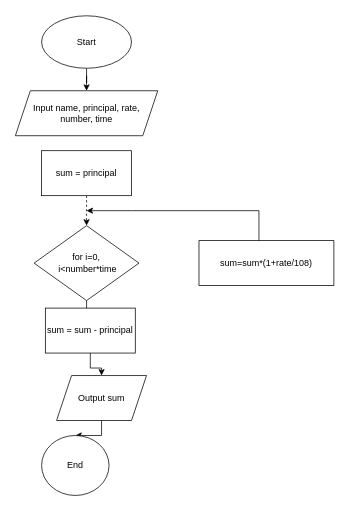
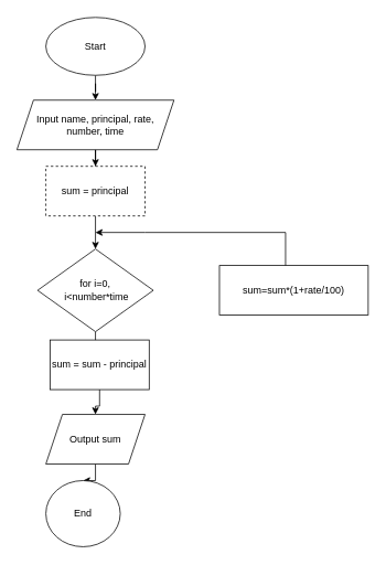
  <mxCell id="0" />
  <mxCell id="1" parent="0" />
  <mxCell id="2" value="" style="edgeStyle=orthogonalEdgeStyle;rounded=0;orthogonalLoop=1;jettySize=auto;html=1;" parent="1" source="3" target="5" edge="1"><mxGeometry relative="1" as="geometry" /></mxCell>
  <mxCell id="3" value="Start" style="ellipse;whiteSpace=wrap;html=1;" parent="1" vertex="1"><mxGeometry x="55" y="20" width="120" height="70" as="geometry" /></mxCell>
+ <mxCell id="4" value="" style="edgeStyle=orthogonalEdgeStyle;rounded=0;orthogonalLoop=1;jettySize=auto;html=1;" parent="1" source="5" target="7" edge="1"><mxGeometry relative="1" as="geometry" /></mxCell>
  <mxCell id="5" value="Input name, principal, rate, number, time" style="shape=parallelogram;perimeter=parallelogramPerimeter;whiteSpace=wrap;html=1;fixedSize=1;" parent="1" vertex="1"><mxGeometry x="20" y="120" width="190" height="60" as="geometry" /></mxCell>
- <mxCell id="6" value="" style="edgeStyle=orthogonalEdgeStyle;rounded=0;orthogonalLoop=1;jettySize=auto;html=1;dashed=1;" parent="1" source="7" target="9" edge="1"><mxGeometry relative="1" as="geometry" /></mxCell>
- <mxCell id="7" value="sum = principal" style="rounded=0;whiteSpace=wrap;html=1;" parent="1" vertex="1"><mxGeometry x="55" y="200" width="120" height="60" as="geometry" /></mxCell>
+ <mxCell id="6" value="" style="edgeStyle=orthogonalEdgeStyle;rounded=0;orthogonalLoop=1;jettySize=auto;html=1;" parent="1" source="7" target="9" edge="1"><mxGeometry relative="1" as="geometry" /></mxCell>
+ <mxCell id="7" value="sum = principal" style="rounded=0;whiteSpace=wrap;html=1;dashed=1;" parent="1" vertex="1"><mxGeometry x="55" y="200" width="120" height="60" as="geometry" /></mxCell>
  <mxCell id="8" value="" style="edgeStyle=orthogonalEdgeStyle;rounded=0;orthogonalLoop=1;jettySize=auto;html=1;" parent="1" source="9" target="13" edge="1"><mxGeometry relative="1" as="geometry" /></mxCell>
  <mxCell id="9" value="for i=0,&lt;br&gt;&amp;nbsp;i&amp;lt;number*time" style="rhombus;whiteSpace=wrap;html=1;" parent="1" vertex="1"><mxGeometry x="45" y="300" width="140" height="100" as="geometry" /></mxCell>
  <mxCell id="10" style="edgeStyle=orthogonalEdgeStyle;rounded=0;orthogonalLoop=1;jettySize=auto;html=1;" parent="1" edge="1"><mxGeometry relative="1" as="geometry"><mxPoint x="115" y="280" as="targetPoint" /><mxPoint x="345" y="335" as="sourcePoint" /><Array as="points"><mxPoint x="345" y="280" /><mxPoint x="175" y="280" /></Array></mxGeometry></mxCell>
- <mxCell id="11" value="sum=sum*(1+rate/108)" style="rounded=0;whiteSpace=wrap;html=1;" parent="1" vertex="1"><mxGeometry x="265" y="320" width="180" height="60" as="geometry" /></mxCell>
+ <mxCell id="11" value="sum=sum*(1+rate/100)" style="rounded=0;whiteSpace=wrap;html=1;" parent="1" vertex="1"><mxGeometry x="265" y="320" width="180" height="60" as="geometry" /></mxCell>
  <mxCell id="12" value="" style="edgeStyle=orthogonalEdgeStyle;rounded=0;orthogonalLoop=1;jettySize=auto;html=1;" parent="1" source="13" target="15" edge="1"><mxGeometry relative="1" as="geometry" /></mxCell>
  <mxCell id="13" value="sum = sum - principal" style="whiteSpace=wrap;html=1;" parent="1" vertex="1"><mxGeometry x="60" y="410" width="120" height="60" as="geometry" /></mxCell>
  <mxCell id="14" value="" style="edgeStyle=orthogonalEdgeStyle;rounded=0;orthogonalLoop=1;jettySize=auto;html=1;" parent="1" source="15" target="16" edge="1"><mxGeometry relative="1" as="geometry" /></mxCell>
- <mxCell id="15" value="Output sum" style="shape=parallelogram;perimeter=parallelogramPerimeter;whiteSpace=wrap;html=1;fixedSize=1;" parent="1" vertex="1"><mxGeometry x="75" y="500" width="120" height="60" as="geometry" /></mxCell>
+ <mxCell id="15" value="Output sum" style="shape=parallelogram;perimeter=parallelogramPerimeter;whiteSpace=wrap;html=1;fixedSize=1;" parent="1" vertex="1"><mxGeometry x="55" y="500" width="120" height="60" as="geometry" /></mxCell>
  <mxCell id="16" value="End" style="ellipse;whiteSpace=wrap;html=1;" parent="1" vertex="1"><mxGeometry x="55" y="580" width="90" height="80" as="geometry" /></mxCell>
